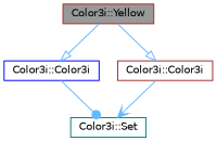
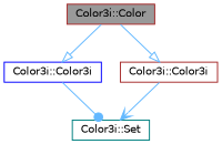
  digraph {
    rankdir=TB
    node [color=brown fillcolor=white fontname=Helvetica fontsize=10 shape=box style=filled]
    edge [color=steelblue1 fontname=Helvetica fontsize=10 labelfontname=Helvetica labelfontsize=10 style=solid arrowhead=onormal]
-   n1 [fillcolor=grey60 fontcolor=black height=0.2 label="Color3i::Yellow" width=0.4]
+   n1 [fillcolor=grey60 fontcolor=black height=0.2 label="Color3i::Color" width=0.4]
    n2 [color=blue height=0.2 label="Color3i::Color3i" width=0.4]
    n3 [height=0.2 label="Color3i::Color3i" width=0.4]
    n4 [color=teal height=0.2 label="Color3i::Set" width=0.4]
    n1 -> n2
    n1 -> n3
    n2 -> n4 [arrowhead=dot]
    n3 -> n4 [arrowhead=vee]
  }
